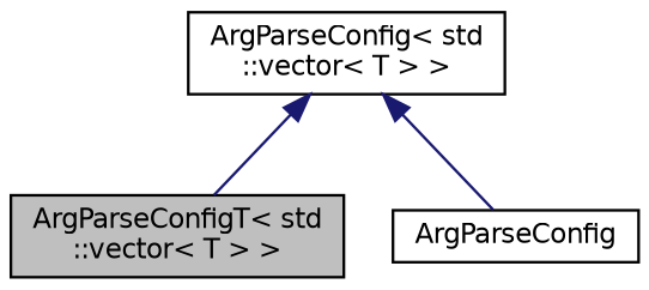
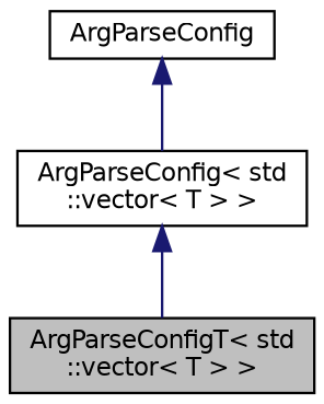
  digraph {
    node [color=black fillcolor=white fontname=Helvetica fontsize=10 shape=record style=filled]
    edge [color=midnightblue dir=back fontname=Helvetica fontsize=10 labelfontname=Helvetica labelfontsize=10 style=solid]
    n1 [fillcolor=grey75 fontcolor=black height=0.2 label="ArgParseConfigT\< std\l::vector\< T \> \>" width=0.4]
    n2 [height=0.2 label="ArgParseConfig\< std\l::vector\< T \> \>" width=0.4]
    n3 [height=0.2 label=ArgParseConfig width=0.4]
    n2 -> n1
-   n2 -> n3
+   n3 -> n2
  }
